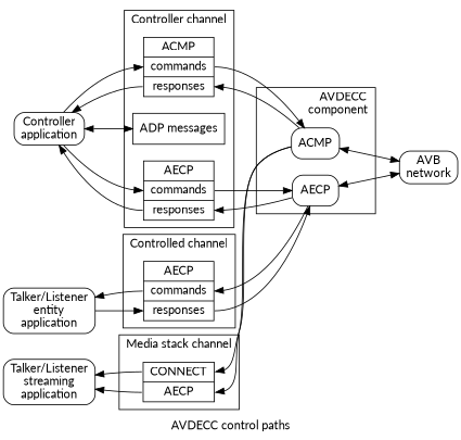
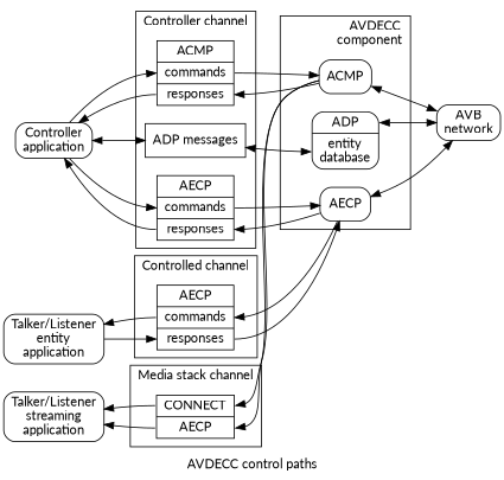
  digraph {
    fontname=Lato
    label="AVDECC control paths"
    ordering=out
    rankdir=LR
    node [fontname=Lato shape=Mrecord]
    edge [fontname=Lato]
    n1 [label="<conn> CONNECT |<dis> AECP" shape=record]
    n2 [label="ACMP|<cmd> commands |<rsp> responses" shape=record]
    n3 [label="{<adp> ADP messages}" shape=record]
    n4 [label="AECP|<cmd> commands |<rsp> responses" shape=record]
    n5 [label="AECP|<cmd> commands |<rsp> responses" shape=record]
    ACMP
+   n7 [label="<main> ADP|<db> entity\ndatabase"]
    AECP
    n9 [label="Talker/Listener\nstreaming\napplication" rank=source]
    n10 [label="Controller\napplication" rank=source]
    n11 [label="Talker/Listener\nentity\napplication" rank=source]
    n12 [label="AVB\nnetwork" rank=sink]
    subgraph cluster_1 {
      label="Media stack channel"
      shape=box
      n1
    }
    subgraph cluster_2 {
      label="Controller channel"
      shape=box
      n2
      n3
      n4
    }
    subgraph cluster_3 {
      label="Controlled channel"
      shape=box
      n5
    }
    subgraph cluster_4 {
      label="                 AVDECC\n              component"
      labeljust=r
      rank=sink
      shape=Mrecord
      ACMP
+     n7
      AECP
    }
    n1 -> n9 [constraint=false tailport=conn]
    n1 -> n9 [constraint=false tailport=dis]
    n2 -> ACMP [tailport=cmd]
    n2 -> n10 [constraint=false tailport=rsp]
+   n3 -> n7 [dir=both headport=db]
    n4 -> AECP [tailport=cmd]
    n4 -> n10 [constraint=false tailport=rsp]
    n5 -> AECP [tailport=rsp]
    n5 -> n11 [constraint=false tailport=cmd]
    ACMP -> n1 [constraint=false headport=conn]
    ACMP -> n1 [constraint=false headport=dis]
    ACMP -> n2 [constraint=false headport=rsp]
    ACMP -> n12 [dir=both]
+   n7 -> n12 [dir=both tailport=main]
    AECP -> n4 [constraint=false headport=rsp]
    AECP -> n5 [constraint=false headport=cmd]
    AECP -> n12 [dir=both]
    n9 -> n1 [style=invis]
    n10 -> n2 [headport=cmd]
    n10 -> n3 [dir=both]
    n10 -> n4 [headport=cmd]
    n11 -> n5 [headport=rsp]
  }
